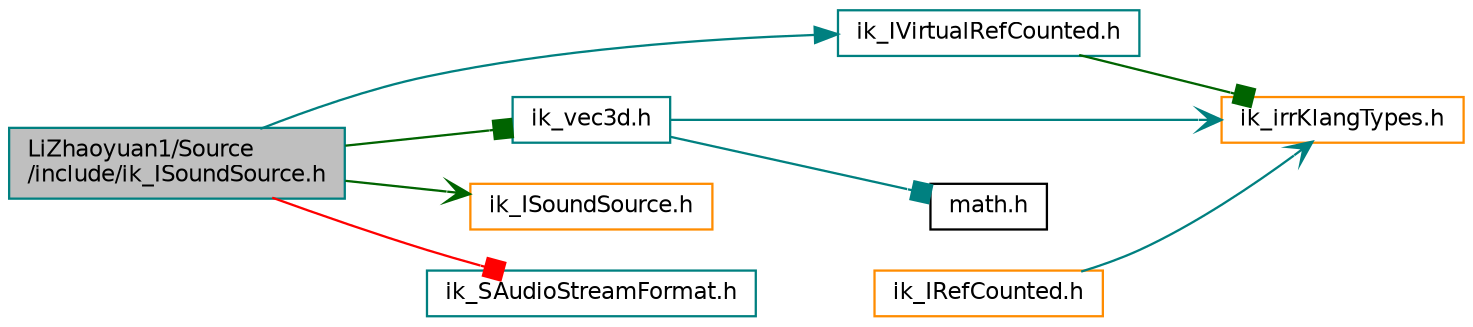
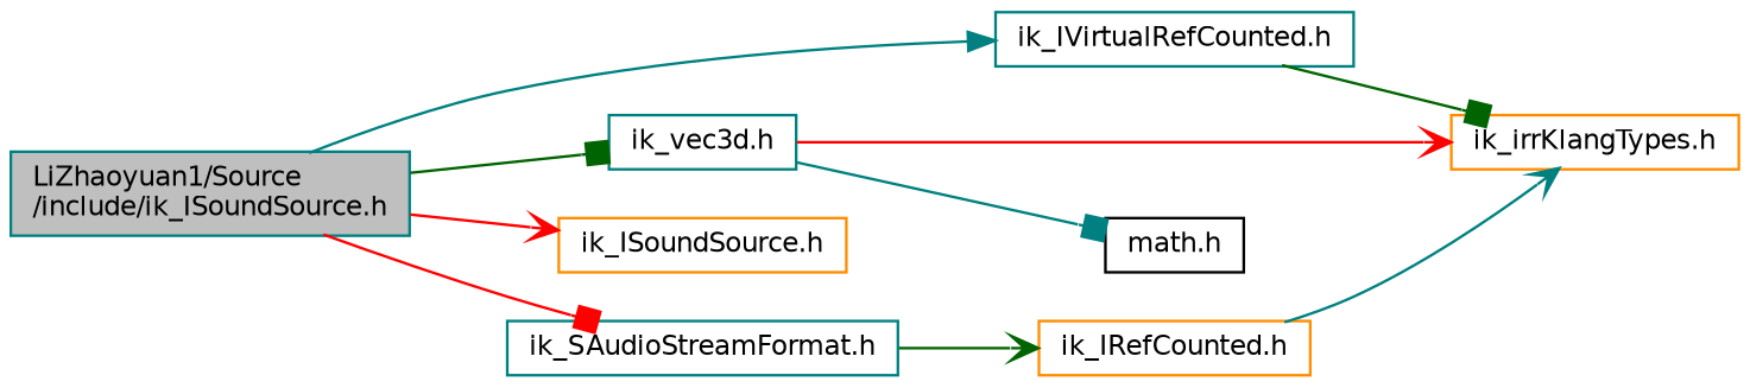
  digraph {
    rankdir=LR
    node [color=teal fontname=Helvetica fontsize=10 shape=record]
    edge [arrowhead=box color=teal fontname=Helvetica fontsize=10 labelfontname=Helvetica labelfontsize=10 style=solid]
    n1 [fillcolor=grey75 fontcolor=black height=0.2 label="LiZhaoyuan1/Source\l/include/ik_ISoundSource.h" style=filled width=0.4]
    n2 [height=0.2 label="ik_IVirtualRefCounted.h" width=0.4]
    n3 [height=0.2 label="ik_vec3d.h" width=0.4]
    n4 [color=darkorange height=0.2 label="ik_ISoundSource.h" width=0.4]
    n5 [height=0.2 label="ik_SAudioStreamFormat.h" width=0.4]
    n6 [color=darkorange height=0.2 label="ik_irrKlangTypes.h" width=0.4]
    n7 [color=black height=0.2 label="math.h" width=0.4]
    n8 [color=darkorange height=0.2 label="ik_IRefCounted.h" width=0.4]
    n1 -> n2 [arrowhead=normal]
    n1 -> n3 [color=darkgreen]
-   n1 -> n4 [arrowhead=vee color=darkgreen]
+   n1 -> n4 [arrowhead=vee color=red]
    n1 -> n5 [color=red]
    n2 -> n6 [color=darkgreen]
-   n3 -> n6 [arrowhead=vee]
+   n3 -> n6 [arrowhead=vee color=red]
    n3 -> n7
+   n5 -> n8 [arrowhead=vee color=darkgreen]
    n8 -> n6 [arrowhead=vee]
  }
